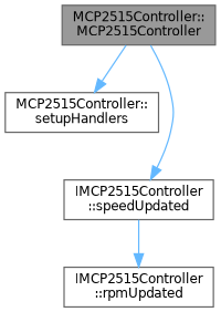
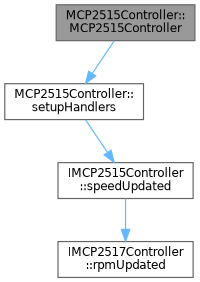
  digraph {
    rankdir=TB
    node [color=grey40 fillcolor=white fontname=Helvetica fontsize=10 shape=box style=filled]
    edge [color=steelblue1 fontname=Helvetica fontsize=10 labelfontname=Helvetica labelfontsize=10 style=solid]
    n1 [color=gray40 fillcolor=grey60 fontcolor=black height=0.2 label="MCP2515Controller::\lMCP2515Controller" width=0.4]
    n2 [height=0.2 label="MCP2515Controller::\lsetupHandlers" width=0.4]
    n3 [height=0.2 label="IMCP2515Controller\l::speedUpdated" width=0.4]
-   n4 [height=0.2 label="IMCP2515Controller\l::rpmUpdated" width=0.4]
+   n4 [height=0.2 label="IMCP2517Controller\l::rpmUpdated" width=0.4]
    n1 -> n2
-   n1 -> n3
+   n2 -> n3
    n3 -> n4
  }
